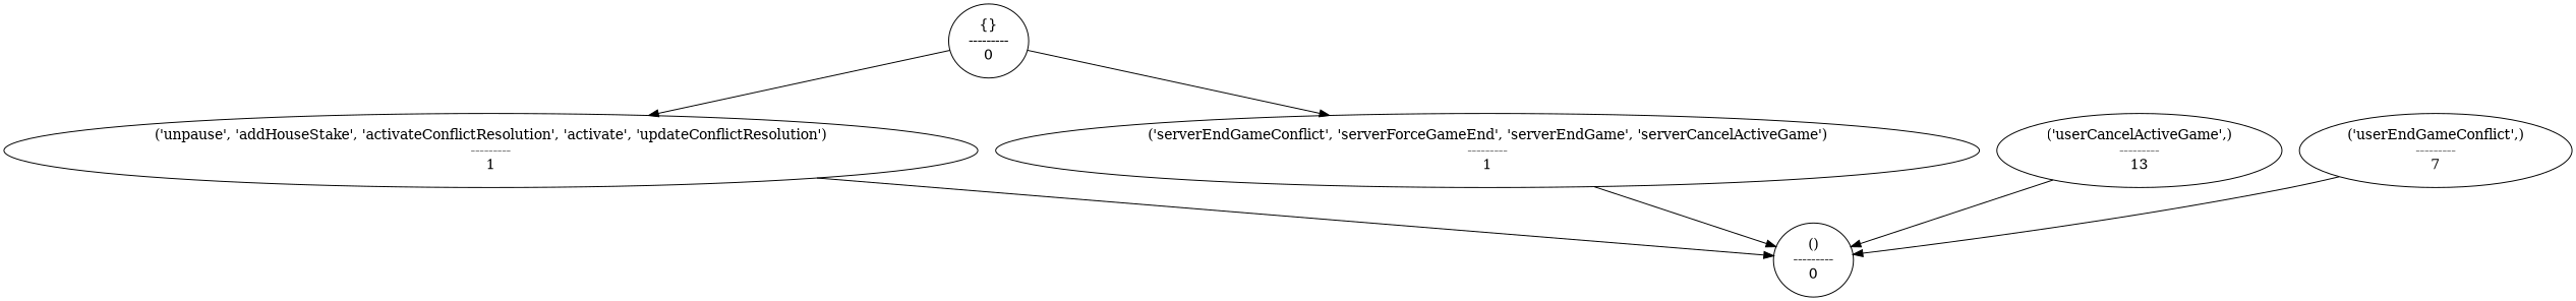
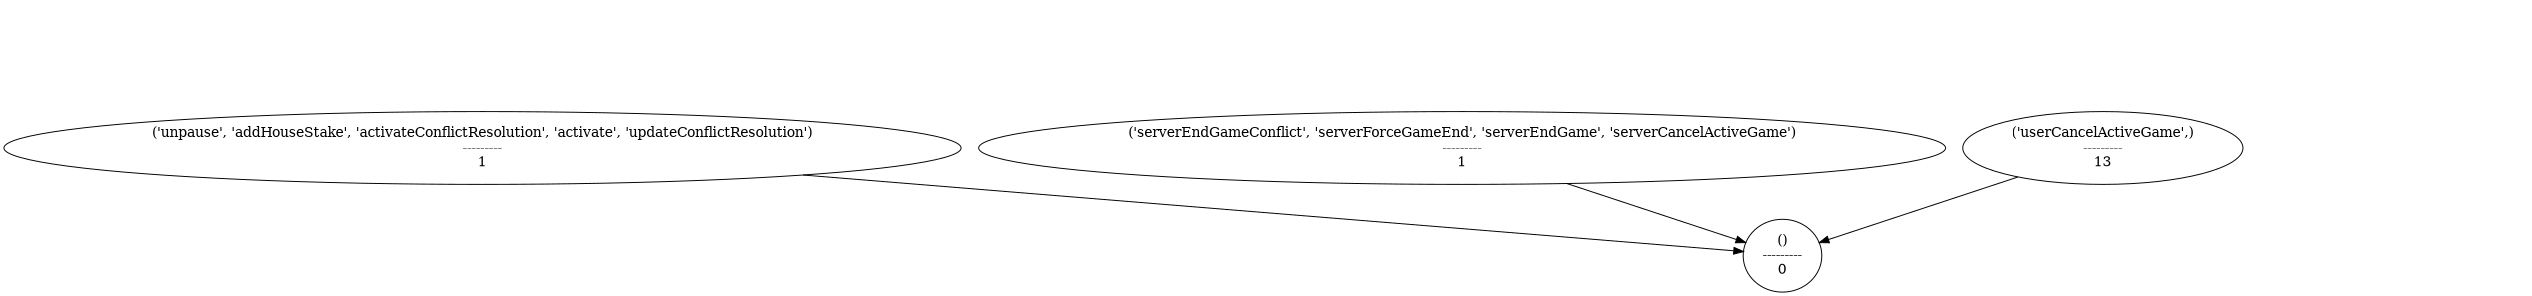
  strict digraph {
-   "{}\n---------\n0"
    "('unpause', 'addHouseStake', 'activateConflictResolution', 'activate', 'updateConflictResolution')\n---------\n1"
    "('serverEndGameConflict', 'serverForceGameEnd', 'serverEndGame', 'serverCancelActiveGame')\n---------\n1"
    "()\n---------\n0"
    "('userCancelActiveGame',)\n---------\n13"
-   "('userEndGameConflict',)\n---------\n7"
-   "{}\n---------\n0" -> "('unpause', 'addHouseStake', 'activateConflictResolution', 'activate', 'updateConflictResolution')\n---------\n1"
-   "{}\n---------\n0" -> "('serverEndGameConflict', 'serverForceGameEnd', 'serverEndGame', 'serverCancelActiveGame')\n---------\n1"
    "('unpause', 'addHouseStake', 'activateConflictResolution', 'activate', 'updateConflictResolution')\n---------\n1" -> "()\n---------\n0"
    "('serverEndGameConflict', 'serverForceGameEnd', 'serverEndGame', 'serverCancelActiveGame')\n---------\n1" -> "()\n---------\n0"
    "('userCancelActiveGame',)\n---------\n13" -> "()\n---------\n0"
-   "('userEndGameConflict',)\n---------\n7" -> "()\n---------\n0"
  }
